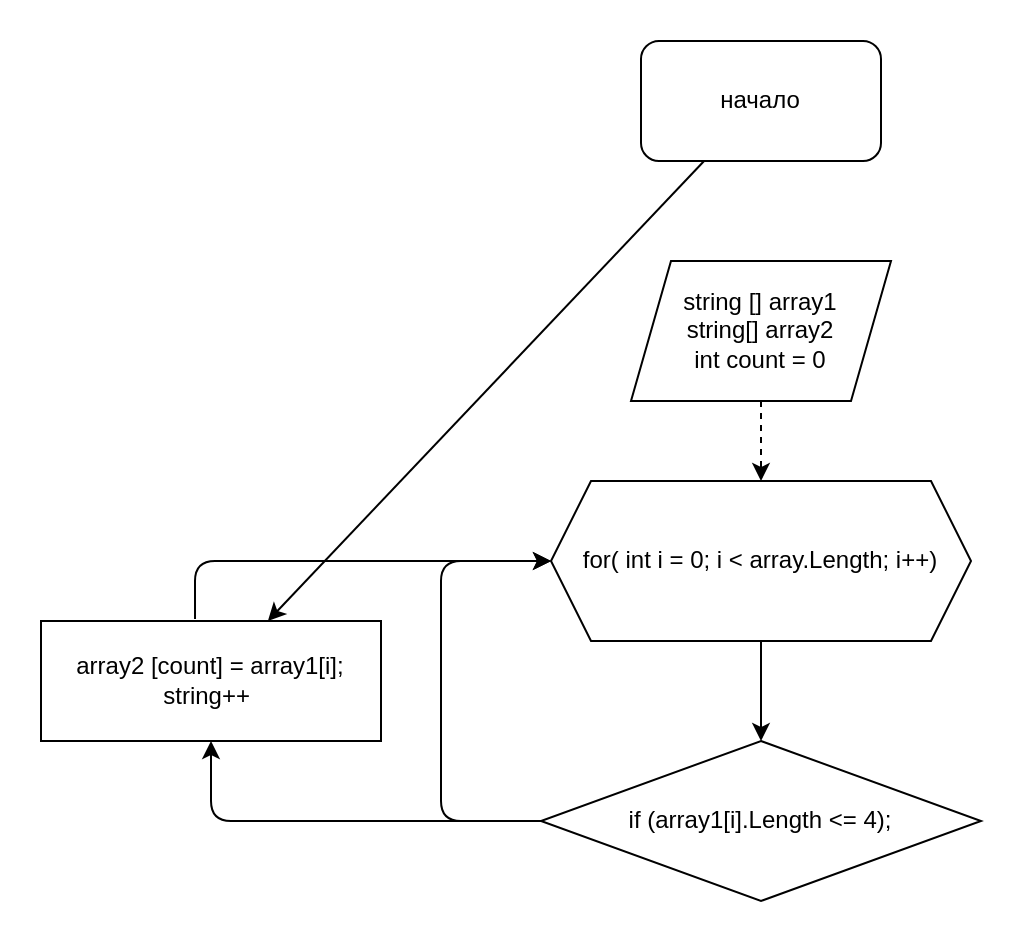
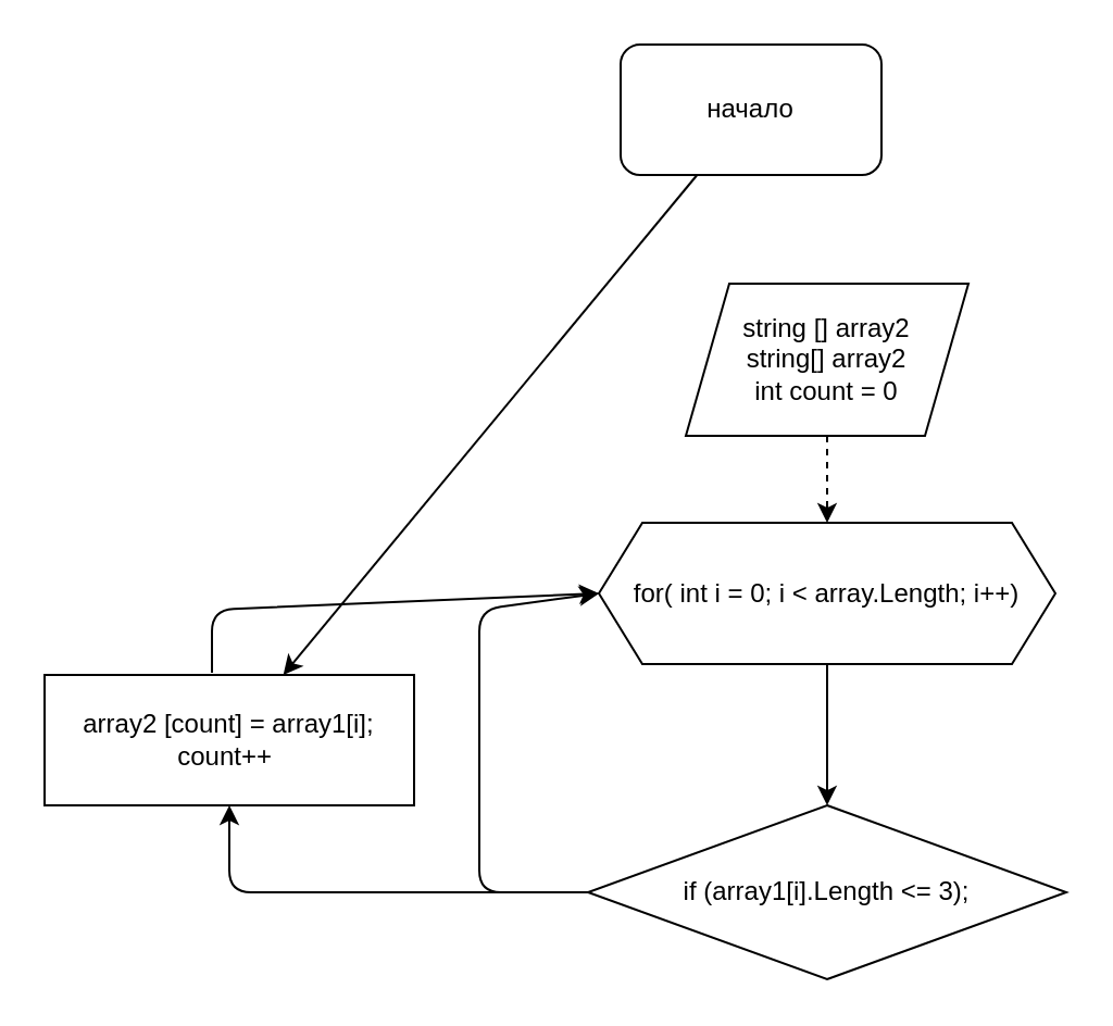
  <mxCell id="0" />
  <mxCell id="1" parent="0" />
  <mxCell id="2" value="" style="edgeStyle=none;html=1;" edge="1" parent="1" source="3" target="9"><mxGeometry relative="1" as="geometry" /></mxCell>
- <mxCell id="3" value="начало" style="rounded=1;whiteSpace=wrap;html=1;" vertex="1" parent="1"><mxGeometry x="320" y="20" width="120" height="60" as="geometry" /></mxCell>
+ <mxCell id="3" value="начало" style="rounded=1;whiteSpace=wrap;html=1;" vertex="1" parent="1"><mxGeometry x="285" y="20" width="120" height="60" as="geometry" /></mxCell>
  <mxCell id="4" value="" style="edgeStyle=none;html=1;dashed=1;" edge="1" parent="1" source="5" target="7"><mxGeometry relative="1" as="geometry" /></mxCell>
- <mxCell id="5" value="string [] array1&lt;br&gt;string[] array2&lt;br&gt;int count = 0" style="shape=parallelogram;perimeter=parallelogramPerimeter;whiteSpace=wrap;html=1;fixedSize=1;" vertex="1" parent="1"><mxGeometry x="315" y="130" width="130" height="70" as="geometry" /></mxCell>
+ <mxCell id="5" value="string [] array2&lt;br&gt;string[] array2&lt;br&gt;int count = 0" style="shape=parallelogram;perimeter=parallelogramPerimeter;whiteSpace=wrap;html=1;fixedSize=1;" vertex="1" parent="1"><mxGeometry x="315" y="130" width="130" height="70" as="geometry" /></mxCell>
  <mxCell id="6" value="" style="edgeStyle=none;html=1;" edge="1" parent="1" source="7" target="8"><mxGeometry relative="1" as="geometry" /></mxCell>
- <mxCell id="7" value="&lt;div&gt;&lt;span&gt;for( int i = 0; i &amp;lt; array.Length; i++)&lt;/span&gt;&lt;/div&gt;" style="shape=hexagon;perimeter=hexagonPerimeter2;whiteSpace=wrap;html=1;fixedSize=1;" vertex="1" parent="1"><mxGeometry x="275" y="240" width="210" height="80" as="geometry" /></mxCell>
- <mxCell id="8" value="if (array1[i].Length &amp;lt;= 4);" style="rhombus;whiteSpace=wrap;html=1;" vertex="1" parent="1"><mxGeometry x="270" y="370" width="220" height="80" as="geometry" /></mxCell>
- <mxCell id="9" value="array2 [count] = array1[i];&lt;br&gt;string++&amp;nbsp;" style="rounded=0;whiteSpace=wrap;html=1;" vertex="1" parent="1"><mxGeometry x="20" y="310" width="170" height="60" as="geometry" /></mxCell>
+ <mxCell id="7" value="&lt;div&gt;&lt;span&gt;for( int i = 0; i &amp;lt; array.Length; i++)&lt;/span&gt;&lt;/div&gt;" style="shape=hexagon;perimeter=hexagonPerimeter2;whiteSpace=wrap;html=1;fixedSize=1;" vertex="1" parent="1"><mxGeometry x="275" y="240" width="210" height="65" as="geometry" /></mxCell>
+ <mxCell id="8" value="if (array1[i].Length &amp;lt;= 3);" style="rhombus;whiteSpace=wrap;html=1;" vertex="1" parent="1"><mxGeometry x="270" y="370" width="220" height="80" as="geometry" /></mxCell>
+ <mxCell id="9" value="array2 [count] = array1[i];&lt;br&gt;count++&amp;nbsp;" style="rounded=0;whiteSpace=wrap;html=1;" vertex="1" parent="1"><mxGeometry x="20" y="310" width="170" height="60" as="geometry" /></mxCell>
  <mxCell id="10" value="" style="endArrow=classic;html=1;exitX=0;exitY=0.5;exitDx=0;exitDy=0;entryX=0;entryY=0.5;entryDx=0;entryDy=0;" edge="1" parent="1" source="8" target="7"><mxGeometry width="50" height="50" relative="1" as="geometry"><mxPoint x="240" y="300" as="sourcePoint" /><mxPoint x="290" y="250" as="targetPoint" /><Array as="points"><mxPoint x="220" y="410" /><mxPoint x="220" y="280" /></Array></mxGeometry></mxCell>
  <mxCell id="11" value="" style="endArrow=classic;html=1;entryX=0.5;entryY=1;entryDx=0;entryDy=0;" edge="1" parent="1" target="9"><mxGeometry width="50" height="50" relative="1" as="geometry"><mxPoint x="270" y="410" as="sourcePoint" /><mxPoint x="290" y="250" as="targetPoint" /><Array as="points"><mxPoint x="105" y="410" /></Array></mxGeometry></mxCell>
  <mxCell id="12" value="" style="endArrow=classic;html=1;exitX=0.453;exitY=-0.017;exitDx=0;exitDy=0;exitPerimeter=0;entryX=0;entryY=0.5;entryDx=0;entryDy=0;" edge="1" parent="1" source="9" target="7"><mxGeometry width="50" height="50" relative="1" as="geometry"><mxPoint x="240" y="300" as="sourcePoint" /><mxPoint x="290" y="250" as="targetPoint" /><Array as="points"><mxPoint x="97" y="280" /></Array></mxGeometry></mxCell>
